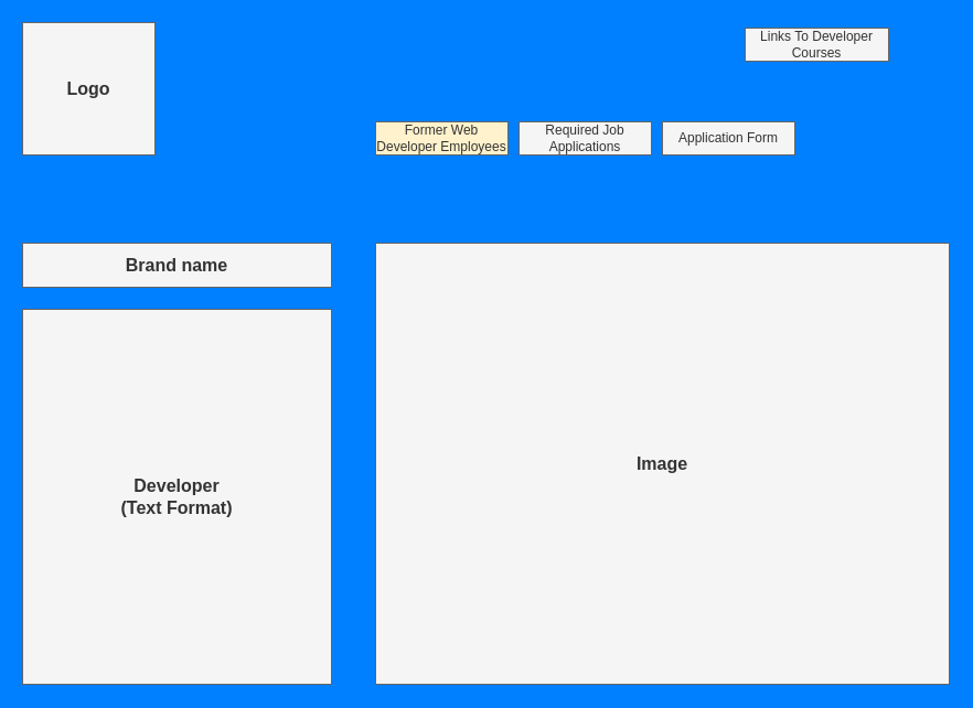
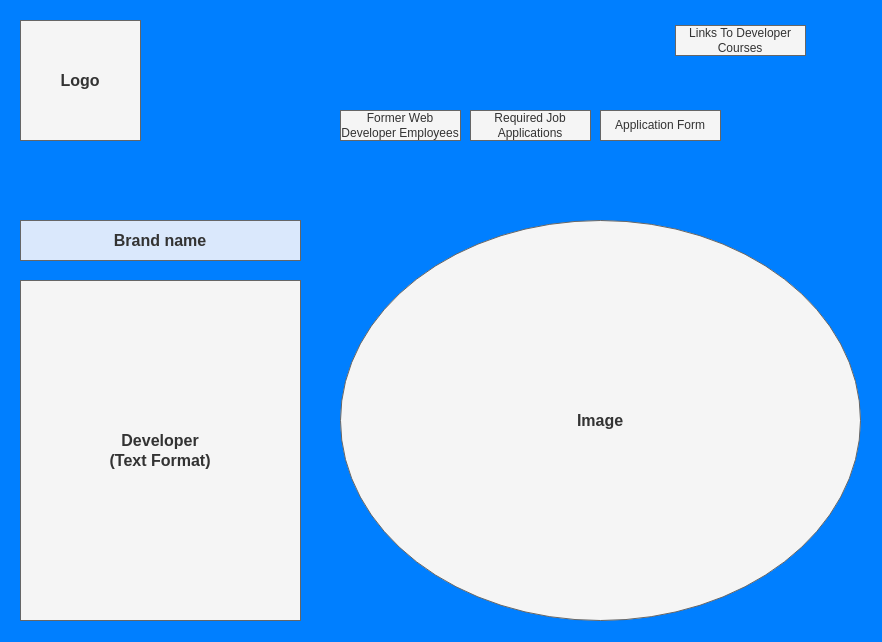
  <mxCell id="0" />
  <mxCell id="1" parent="0" />
- <mxCell id="2" value="Former Web Developer Employees" style="rounded=0;whiteSpace=wrap;html=1;fillColor=#fff2cc;strokeColor=#666666;fontColor=#333333;" parent="1" vertex="1"><mxGeometry x="340" y="110" width="120" height="30" as="geometry" /></mxCell>
+ <mxCell id="2" value="Former Web Developer Employees" style="rounded=0;whiteSpace=wrap;html=1;fillColor=#f5f5f5;strokeColor=#666666;fontColor=#333333;" parent="1" vertex="1"><mxGeometry x="340" y="110" width="120" height="30" as="geometry" /></mxCell>
  <mxCell id="3" value="Logo" style="rounded=0;whiteSpace=wrap;html=1;fillColor=#f5f5f5;strokeColor=#666666;fontStyle=1;fontSize=16;fontColor=#333333;" parent="1" vertex="1"><mxGeometry width="120" height="120" as="geometry" x="20" y="20" /></mxCell>
  <mxCell id="4" value="Required Job Applications" style="rounded=0;whiteSpace=wrap;html=1;fillColor=#f5f5f5;strokeColor=#666666;fontColor=#333333;" parent="1" vertex="1"><mxGeometry x="470" y="110" width="120" height="30" as="geometry" /></mxCell>
  <mxCell id="5" value="Application Form" style="rounded=0;whiteSpace=wrap;html=1;fillColor=#f5f5f5;strokeColor=#666666;fontColor=#333333;" parent="1" vertex="1"><mxGeometry x="600" y="110" width="120" height="30" as="geometry" /></mxCell>
  <mxCell id="6" value="Links To Developer Courses" style="rounded=0;whiteSpace=wrap;html=1;fillColor=#f5f5f5;strokeColor=#666666;fontColor=#333333;" parent="1" vertex="1"><mxGeometry x="675" y="25" width="130" height="30" as="geometry" /></mxCell>
- <mxCell id="7" value="Image" style="rounded=0;whiteSpace=wrap;html=1;fillColor=#f5f5f5;strokeColor=#666666;fontStyle=1;fontSize=16;labelBorderColor=none;fontColor=#333333;" parent="1" vertex="1"><mxGeometry x="340" y="220" width="520" height="400" as="geometry" /></mxCell>
- <mxCell id="8" value="Brand name" style="rounded=0;whiteSpace=wrap;html=1;fillColor=#f5f5f5;strokeColor=#666666;fontStyle=1;fontSize=16;labelBorderColor=none;fontColor=#333333;" parent="1" vertex="1"><mxGeometry y="220" width="280" height="40" as="geometry" x="20" /></mxCell>
+ <mxCell id="7" value="Image" style="ellipse;whiteSpace=wrap;html=1;fillColor=#f5f5f5;strokeColor=#666666;fontStyle=1;fontSize=16;labelBorderColor=none;fontColor=#333333;" parent="1" vertex="1"><mxGeometry x="340" y="220" width="520" height="400" as="geometry" /></mxCell>
+ <mxCell id="8" value="Brand name" style="rounded=0;whiteSpace=wrap;html=1;fillColor=#dae8fc;strokeColor=#666666;fontStyle=1;fontSize=16;labelBorderColor=none;fontColor=#333333;" parent="1" vertex="1"><mxGeometry y="220" width="280" height="40" as="geometry" x="20" /></mxCell>
  <mxCell id="9" value="Developer &lt;br&gt;(Text Format)" style="rounded=0;whiteSpace=wrap;html=1;fontSize=16;fillColor=#f5f5f5;strokeColor=#666666;fontStyle=1;fontColor=#333333;" parent="1" vertex="1"><mxGeometry y="280" width="280" height="340" as="geometry" x="20" /></mxCell>
